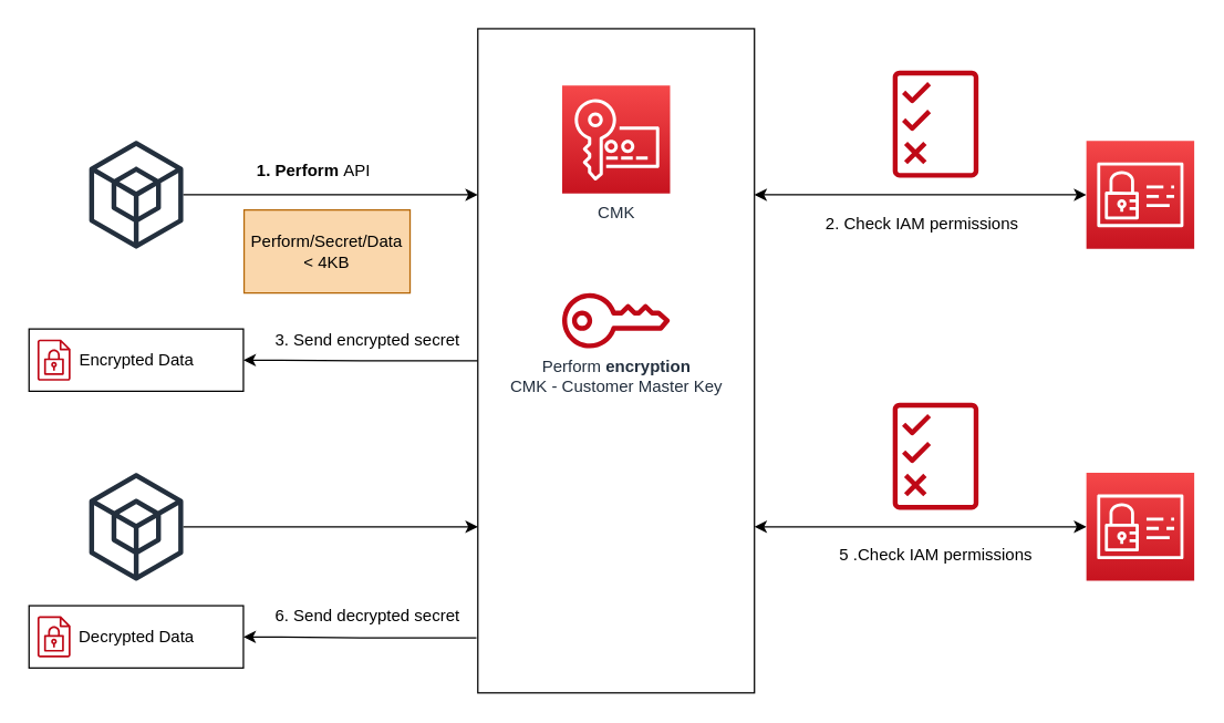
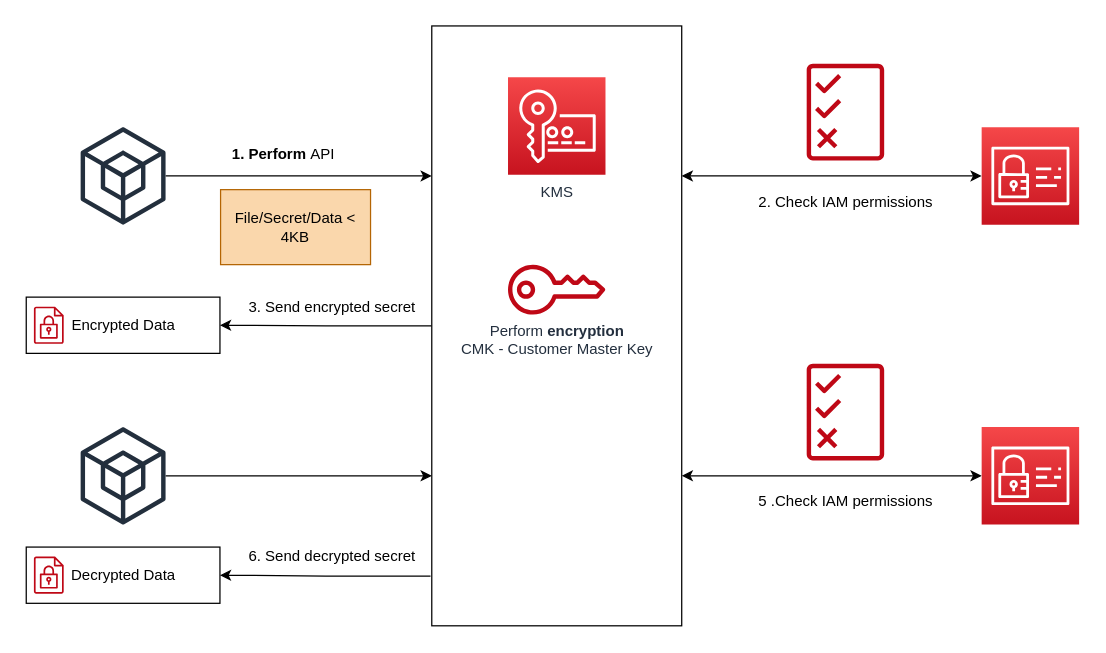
  <mxCell id="0" />
  <mxCell id="1" parent="0" />
  <mxCell id="2" style="edgeStyle=orthogonalEdgeStyle;rounded=0;orthogonalLoop=1;jettySize=auto;html=1;entryX=0;entryY=0.25;entryDx=0;entryDy=0;" edge="1" parent="1" source="3" target="5"><mxGeometry relative="1" as="geometry" /></mxCell>
  <mxCell id="3" value="" style="sketch=0;outlineConnect=0;fontColor=#232F3E;gradientColor=none;fillColor=#232F3D;strokeColor=none;dashed=0;verticalLabelPosition=bottom;verticalAlign=top;align=center;html=1;fontSize=12;fontStyle=0;aspect=fixed;pointerEvents=1;shape=mxgraph.aws4.external_sdk;" vertex="1" parent="1"><mxGeometry x="64" y="101" width="68" height="78" as="geometry" /></mxCell>
  <mxCell id="4" style="edgeStyle=orthogonalEdgeStyle;rounded=0;orthogonalLoop=1;jettySize=auto;html=1;" edge="1" parent="1" source="5" target="20"><mxGeometry relative="1" as="geometry" /></mxCell>
  <mxCell id="5" value="" style="whiteSpace=wrap;html=1;" vertex="1" parent="1"><mxGeometry x="345" y="20" width="200" height="480" as="geometry" /></mxCell>
  <mxCell id="6" style="edgeStyle=orthogonalEdgeStyle;rounded=0;orthogonalLoop=1;jettySize=auto;html=1;entryX=0;entryY=0.75;entryDx=0;entryDy=0;" edge="1" parent="1" source="7" target="5"><mxGeometry relative="1" as="geometry" /></mxCell>
  <mxCell id="7" value="" style="sketch=0;outlineConnect=0;fontColor=#232F3E;gradientColor=none;fillColor=#232F3D;strokeColor=none;dashed=0;verticalLabelPosition=bottom;verticalAlign=top;align=center;html=1;fontSize=12;fontStyle=0;aspect=fixed;pointerEvents=1;shape=mxgraph.aws4.external_sdk;" vertex="1" parent="1"><mxGeometry x="64" y="341" width="68" height="78" as="geometry" /></mxCell>
- <mxCell id="8" value="CMK" style="sketch=0;points=[[0,0,0],[0.25,0,0],[0.5,0,0],[0.75,0,0],[1,0,0],[0,1,0],[0.25,1,0],[0.5,1,0],[0.75,1,0],[1,1,0],[0,0.25,0],[0,0.5,0],[0,0.75,0],[1,0.25,0],[1,0.5,0],[1,0.75,0]];outlineConnect=0;fontColor=#232F3E;gradientColor=#F54749;gradientDirection=north;fillColor=#C7131F;strokeColor=#ffffff;dashed=0;verticalLabelPosition=bottom;verticalAlign=top;align=center;html=1;fontSize=12;fontStyle=0;aspect=fixed;shape=mxgraph.aws4.resourceIcon;resIcon=mxgraph.aws4.key_management_service;" vertex="1" parent="1"><mxGeometry x="406" y="61" width="78" height="78" as="geometry" /></mxCell>
+ <mxCell id="8" value="KMS" style="sketch=0;points=[[0,0,0],[0.25,0,0],[0.5,0,0],[0.75,0,0],[1,0,0],[0,1,0],[0.25,1,0],[0.5,1,0],[0.75,1,0],[1,1,0],[0,0.25,0],[0,0.5,0],[0,0.75,0],[1,0.25,0],[1,0.5,0],[1,0.75,0]];outlineConnect=0;fontColor=#232F3E;gradientColor=#F54749;gradientDirection=north;fillColor=#C7131F;strokeColor=#ffffff;dashed=0;verticalLabelPosition=bottom;verticalAlign=top;align=center;html=1;fontSize=12;fontStyle=0;aspect=fixed;shape=mxgraph.aws4.resourceIcon;resIcon=mxgraph.aws4.key_management_service;" vertex="1" parent="1"><mxGeometry x="406" y="61" width="78" height="78" as="geometry" /></mxCell>
  <mxCell id="9" style="edgeStyle=orthogonalEdgeStyle;rounded=0;orthogonalLoop=1;jettySize=auto;html=1;entryX=1;entryY=0.25;entryDx=0;entryDy=0;startArrow=classic;startFill=1;" edge="1" parent="1" source="10" target="5"><mxGeometry relative="1" as="geometry" /></mxCell>
  <mxCell id="10" value="" style="sketch=0;points=[[0,0,0],[0.25,0,0],[0.5,0,0],[0.75,0,0],[1,0,0],[0,1,0],[0.25,1,0],[0.5,1,0],[0.75,1,0],[1,1,0],[0,0.25,0],[0,0.5,0],[0,0.75,0],[1,0.25,0],[1,0.5,0],[1,0.75,0]];outlineConnect=0;fontColor=#232F3E;gradientColor=#F54749;gradientDirection=north;fillColor=#C7131F;strokeColor=#ffffff;dashed=0;verticalLabelPosition=bottom;verticalAlign=top;align=center;html=1;fontSize=12;fontStyle=0;aspect=fixed;shape=mxgraph.aws4.resourceIcon;resIcon=mxgraph.aws4.identity_and_access_management;" vertex="1" parent="1"><mxGeometry x="785" y="101" width="78" height="78" as="geometry" /></mxCell>
  <mxCell id="11" value="Perform &lt;b&gt;encryption&lt;/b&gt;&lt;br&gt;CMK - Customer Master Key" style="sketch=0;outlineConnect=0;fontColor=#232F3E;gradientColor=none;fillColor=#BF0816;strokeColor=none;dashed=0;verticalLabelPosition=bottom;verticalAlign=top;align=center;html=1;fontSize=12;fontStyle=0;aspect=fixed;pointerEvents=1;shape=mxgraph.aws4.addon;" vertex="1" parent="1"><mxGeometry x="406" y="211" width="78" height="40" as="geometry" /></mxCell>
  <mxCell id="12" value="&lt;b&gt;1. Perform&amp;nbsp;&lt;/b&gt;API" style="text;html=1;align=center;verticalAlign=middle;resizable=0;points=[];autosize=1;strokeColor=none;fillColor=none;" vertex="1" parent="1"><mxGeometry x="176" y="108" width="100" height="30" as="geometry" /></mxCell>
  <mxCell id="13" value="" style="sketch=0;outlineConnect=0;fontColor=#232F3E;gradientColor=none;fillColor=#BF0816;strokeColor=none;dashed=0;verticalLabelPosition=bottom;verticalAlign=top;align=center;html=1;fontSize=12;fontStyle=0;aspect=fixed;pointerEvents=1;shape=mxgraph.aws4.permissions;" vertex="1" parent="1"><mxGeometry x="645" y="50" width="62" height="78" as="geometry" /></mxCell>
- <mxCell id="14" value="2. Check IAM permissions" style="text;html=1;align=center;verticalAlign=middle;resizable=0;points=[];autosize=1;strokeColor=none;fillColor=none;" vertex="1" parent="1"><mxGeometry x="586" y="146" width="160" height="30" as="geometry" /></mxCell>
+ <mxCell id="14" value="2. Check IAM permissions" style="text;html=1;align=center;verticalAlign=middle;resizable=0;points=[];autosize=1;strokeColor=none;fillColor=none;" vertex="1" parent="1"><mxGeometry x="596" y="146" width="160" height="30" as="geometry" /></mxCell>
  <mxCell id="15" style="edgeStyle=orthogonalEdgeStyle;rounded=0;orthogonalLoop=1;jettySize=auto;html=1;entryX=1;entryY=0.75;entryDx=0;entryDy=0;startArrow=classic;startFill=1;" edge="1" parent="1" source="16" target="5"><mxGeometry relative="1" as="geometry" /></mxCell>
  <mxCell id="16" value="" style="sketch=0;points=[[0,0,0],[0.25,0,0],[0.5,0,0],[0.75,0,0],[1,0,0],[0,1,0],[0.25,1,0],[0.5,1,0],[0.75,1,0],[1,1,0],[0,0.25,0],[0,0.5,0],[0,0.75,0],[1,0.25,0],[1,0.5,0],[1,0.75,0]];outlineConnect=0;fontColor=#232F3E;gradientColor=#F54749;gradientDirection=north;fillColor=#C7131F;strokeColor=#ffffff;dashed=0;verticalLabelPosition=bottom;verticalAlign=top;align=center;html=1;fontSize=12;fontStyle=0;aspect=fixed;shape=mxgraph.aws4.resourceIcon;resIcon=mxgraph.aws4.identity_and_access_management;" vertex="1" parent="1"><mxGeometry x="785" y="341" width="78" height="78" as="geometry" /></mxCell>
  <mxCell id="17" value="" style="sketch=0;outlineConnect=0;fontColor=#232F3E;gradientColor=none;fillColor=#BF0816;strokeColor=none;dashed=0;verticalLabelPosition=bottom;verticalAlign=top;align=center;html=1;fontSize=12;fontStyle=0;aspect=fixed;pointerEvents=1;shape=mxgraph.aws4.permissions;" vertex="1" parent="1"><mxGeometry x="645" y="290" width="62" height="78" as="geometry" /></mxCell>
  <mxCell id="18" value="5 .Check IAM permissions" style="text;html=1;align=center;verticalAlign=middle;resizable=0;points=[];autosize=1;strokeColor=none;fillColor=none;" vertex="1" parent="1"><mxGeometry x="596" y="386" width="160" height="30" as="geometry" /></mxCell>
- <mxCell id="19" value="Perform/Secret/Data &amp;lt; 4KB" style="whiteSpace=wrap;html=1;fillColor=#fad7ac;strokeColor=#b46504;" vertex="1" parent="1"><mxGeometry x="176" y="151" width="120" height="60" as="geometry" /></mxCell>
+ <mxCell id="19" value="File/Secret/Data &amp;lt; 4KB" style="whiteSpace=wrap;html=1;fillColor=#fad7ac;strokeColor=#b46504;" vertex="1" parent="1"><mxGeometry x="176" y="151" width="120" height="60" as="geometry" /></mxCell>
  <mxCell id="20" value="Encrypted Data" style="whiteSpace=wrap;html=1;" vertex="1" parent="1"><mxGeometry x="20.5" y="237" width="155" height="45" as="geometry" /></mxCell>
  <mxCell id="21" value="" style="sketch=0;outlineConnect=0;fontColor=#232F3E;gradientColor=none;fillColor=#BF0816;strokeColor=none;dashed=0;verticalLabelPosition=bottom;verticalAlign=top;align=center;html=1;fontSize=12;fontStyle=0;aspect=fixed;pointerEvents=1;shape=mxgraph.aws4.encrypted_data;" vertex="1" parent="1"><mxGeometry x="26.63" y="244.5" width="23.84" height="30" as="geometry" /></mxCell>
  <mxCell id="22" value="3. Send encrypted secret" style="text;html=1;align=center;verticalAlign=middle;resizable=0;points=[];autosize=1;strokeColor=none;fillColor=none;" vertex="1" parent="1"><mxGeometry x="185" y="230" width="160" height="30" as="geometry" /></mxCell>
  <mxCell id="23" style="edgeStyle=orthogonalEdgeStyle;rounded=0;orthogonalLoop=1;jettySize=auto;html=1;exitX=-0.005;exitY=0.917;exitDx=0;exitDy=0;exitPerimeter=0;" edge="1" parent="1" source="5" target="24"><mxGeometry relative="1" as="geometry" /></mxCell>
  <mxCell id="24" value="Decrypted Data" style="whiteSpace=wrap;html=1;" vertex="1" parent="1"><mxGeometry x="20.5" y="437" width="155" height="45" as="geometry" /></mxCell>
  <mxCell id="25" value="" style="sketch=0;outlineConnect=0;fontColor=#232F3E;gradientColor=none;fillColor=#BF0816;strokeColor=none;dashed=0;verticalLabelPosition=bottom;verticalAlign=top;align=center;html=1;fontSize=12;fontStyle=0;aspect=fixed;pointerEvents=1;shape=mxgraph.aws4.encrypted_data;" vertex="1" parent="1"><mxGeometry x="26.63" y="444.5" width="23.84" height="30" as="geometry" /></mxCell>
  <mxCell id="26" value="6. Send decrypted secret" style="text;html=1;align=center;verticalAlign=middle;resizable=0;points=[];autosize=1;strokeColor=none;fillColor=none;" vertex="1" parent="1"><mxGeometry x="185" y="430" width="160" height="30" as="geometry" /></mxCell>
